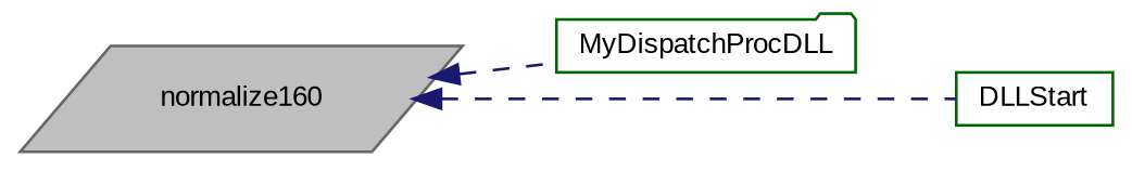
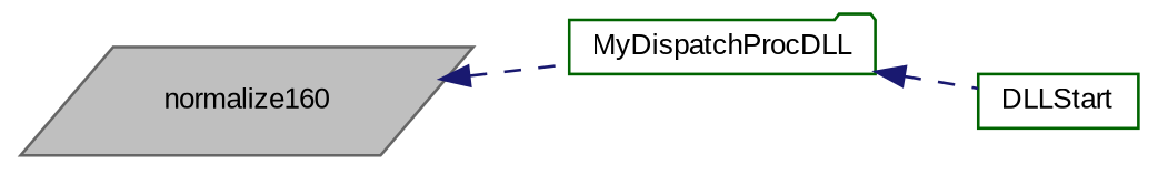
  digraph {
    fontname="Liberation Sans"
    rankdir=LR
    node [color=darkgreen fontname="Liberation Sans" fontsize=10]
    edge [color=midnightblue dir=back fontname="Liberation Sans" fontsize=10 labelfontname=FreeSans labelfontsize=10 style=dashed]
    n1 [color=gray40 fillcolor=grey75 fontcolor=black height=0.2 label=normalize160 shape=parallelogram style=filled width=0.4]
    n2 [height=0.2 label=MyDispatchProcDLL shape=folder width=0.4]
    n3 [height=0.2 label=DLLStart shape=box width=0.4]
    n1 -> n2
-   n1 -> n3
+   n2 -> n3
  }
